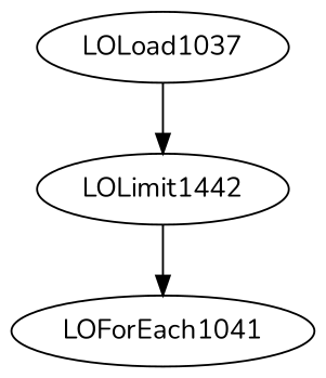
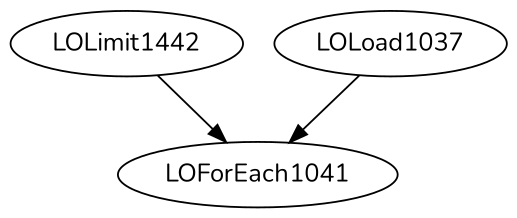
  digraph {
    fontname=Nunito
    node [fontname=Nunito]
    edge [fontname=Nunito]
    n1 [label=LOLimit1442 limit=100]
    LOForEach1041 [hasflat=false]
    LOLoad1037
    n1 -> LOForEach1041
-   LOLoad1037 -> n1
+   LOLoad1037 -> LOForEach1041
  }
